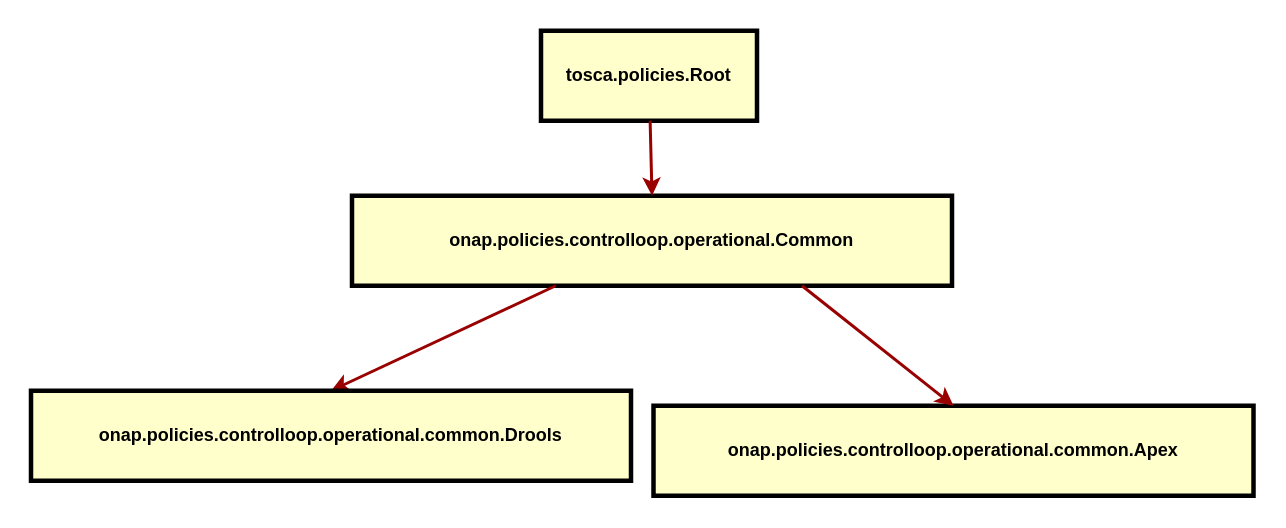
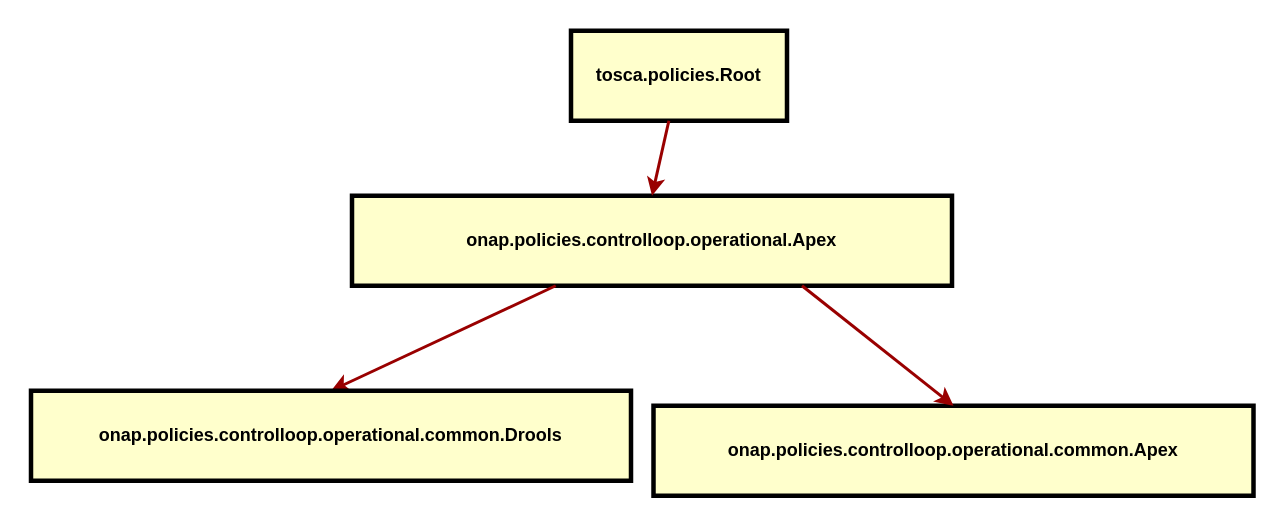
  <mxCell id="0" />
  <mxCell id="1" parent="0" />
- <mxCell id="2" value="tosca.policies.Root" style="whiteSpace=wrap;align=center;verticalAlign=middle;fontStyle=1;strokeWidth=3;fillColor=#FFFFCC" parent="1" vertex="1"><mxGeometry x="360" width="144" height="60" as="geometry" y="20" /></mxCell>
- <mxCell id="3" value="onap.policies.controlloop.operational.Common" style="whiteSpace=wrap;align=center;verticalAlign=middle;fontStyle=1;strokeWidth=3;fillColor=#FFFFCC" parent="1" vertex="1"><mxGeometry x="234" y="130" width="400" height="60" as="geometry" /></mxCell>
+ <mxCell id="2" value="tosca.policies.Root" style="whiteSpace=wrap;align=center;verticalAlign=middle;fontStyle=1;strokeWidth=3;fillColor=#FFFFCC" parent="1" vertex="1"><mxGeometry x="380" y="20" width="144" height="60" as="geometry" /></mxCell>
+ <mxCell id="3" value="onap.policies.controlloop.operational.Apex" style="whiteSpace=wrap;align=center;verticalAlign=middle;fontStyle=1;strokeWidth=3;fillColor=#FFFFCC" parent="1" vertex="1"><mxGeometry x="234" y="130" width="400" height="60" as="geometry" /></mxCell>
  <mxCell id="4" value="" style="edgeStyle=none;noEdgeStyle=1;strokeColor=#990000;strokeWidth=2;entryX=0.5;entryY=0;entryDx=0;entryDy=0;" parent="1" source="2" target="3" edge="1"><mxGeometry width="100" height="100" relative="1" as="geometry"><mxPoint x="184" y="270" as="sourcePoint" /><mxPoint x="284" y="170" as="targetPoint" /></mxGeometry></mxCell>
  <mxCell id="5" value="" style="edgeStyle=none;noEdgeStyle=1;strokeColor=#990000;strokeWidth=2;entryX=0.5;entryY=0;entryDx=0;entryDy=0;" parent="1" source="3" target="6" edge="1"><mxGeometry width="100" height="100" relative="1" as="geometry"><mxPoint x="444" y="210" as="sourcePoint" /><mxPoint x="432.314" y="256" as="targetPoint" /></mxGeometry></mxCell>
  <mxCell id="6" value="onap.policies.controlloop.operational.common.Drools" style="whiteSpace=wrap;align=center;verticalAlign=middle;fontStyle=1;strokeWidth=3;fillColor=#FFFFCC" vertex="1" parent="1"><mxGeometry x="20" y="260" width="400" height="60" as="geometry" /></mxCell>
  <mxCell id="7" value="onap.policies.controlloop.operational.common.Apex" style="whiteSpace=wrap;align=center;verticalAlign=middle;fontStyle=1;strokeWidth=3;fillColor=#FFFFCC" vertex="1" parent="1"><mxGeometry x="435" y="270" width="400" height="60" as="geometry" /></mxCell>
  <mxCell id="8" value="" style="edgeStyle=none;noEdgeStyle=1;strokeColor=#990000;strokeWidth=2;entryX=0.5;entryY=0;entryDx=0;entryDy=0;exitX=0.75;exitY=1;exitDx=0;exitDy=0;" edge="1" parent="1" source="3" target="7"><mxGeometry width="100" height="100" relative="1" as="geometry"><mxPoint x="338.75" y="220" as="sourcePoint" /><mxPoint x="230" y="270" as="targetPoint" /></mxGeometry></mxCell>
